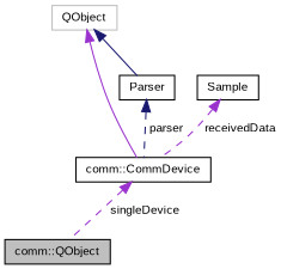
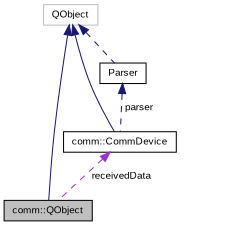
  digraph {
    fontname="Liberation Sans"
    node [color=black fillcolor=white fontname="Liberation Sans" fontsize=10 shape=record style=filled]
    edge [color=midnightblue dir=back fontname="Liberation Sans" fontsize=10 labelfontname=Helvetica labelfontsize=10 style=solid]
    n1 [fillcolor=grey75 fontcolor=black height=0.2 label="comm::QObject" width=0.4]
    n2 [color=grey75 height=0.2 label=QObject width=0.4]
    n3 [height=0.2 label="comm::CommDevice" width=0.4]
    n4 [height=0.2 label=Parser width=0.4]
-   n5 [height=0.2 label=Sample width=0.4]
-   n2 -> n3 [color=darkorchid3]
-   n2 -> n4
-   n3 -> n1 [color=darkorchid3 label=" singleDevice" style=dashed]
+   n2 -> n1
+   n2 -> n3
+   n2 -> n4 [style=dashed]
+   n3 -> n1 [color=darkorchid3 label=" receivedData" style=dashed]
    n4 -> n3 [label=" parser" style=dashed]
-   n5 -> n3 [color=darkorchid3 label=" receivedData" style=dashed]
  }
